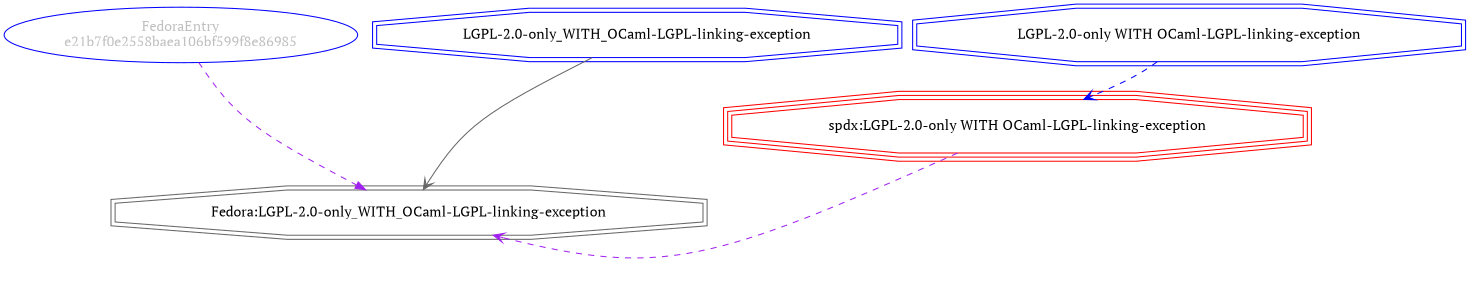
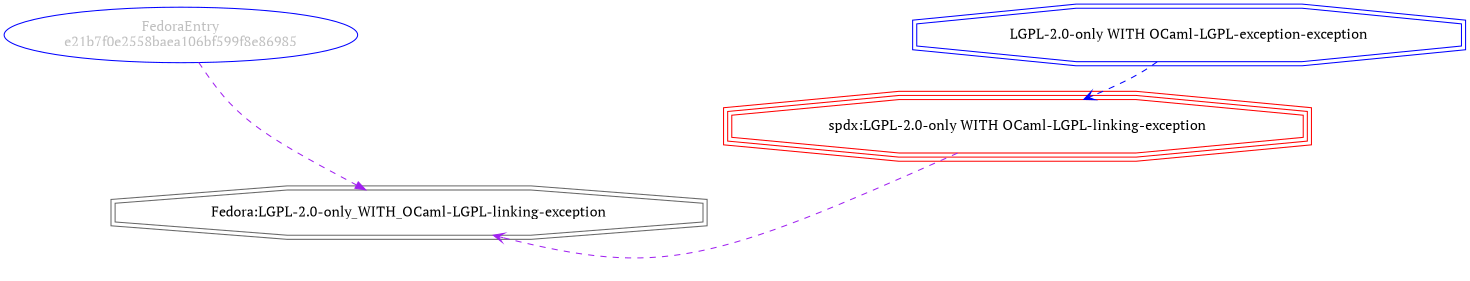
  strict digraph {
    fontname="PT Serif"
    splines=curved
    node [color=blue fontname="PT Serif" shape=doubleoctagon]
    edge [color=purple fontname="PT Serif" style=dashed weight=0.7 arrowhead=vee]
    n1 [fillcolor="beige;1" fontcolor=gray label="FedoraEntry\ne21b7f0e2558baea106bf599f8e86985" shape=ellipse]
    n2 [color=gray40 label="Fedora:LGPL-2.0-only_WITH_OCaml-LGPL-linking-exception"]
-   n3 [label="LGPL-2.0-only_WITH_OCaml-LGPL-linking-exception"]
    n4 [color=red label="spdx:LGPL-2.0-only WITH OCaml-LGPL-linking-exception" shape=tripleoctagon]
-   n5 [label="LGPL-2.0-only WITH OCaml-LGPL-linking-exception"]
+   n5 [label="LGPL-2.0-only WITH OCaml-LGPL-exception-exception"]
    n1 -> n2 [weight=0.5 arrowhead=""]
-   n3 -> n2 [color=gray40 style=solid]
    n4 -> n2
    n5 -> n4 [color=blue]
  }
